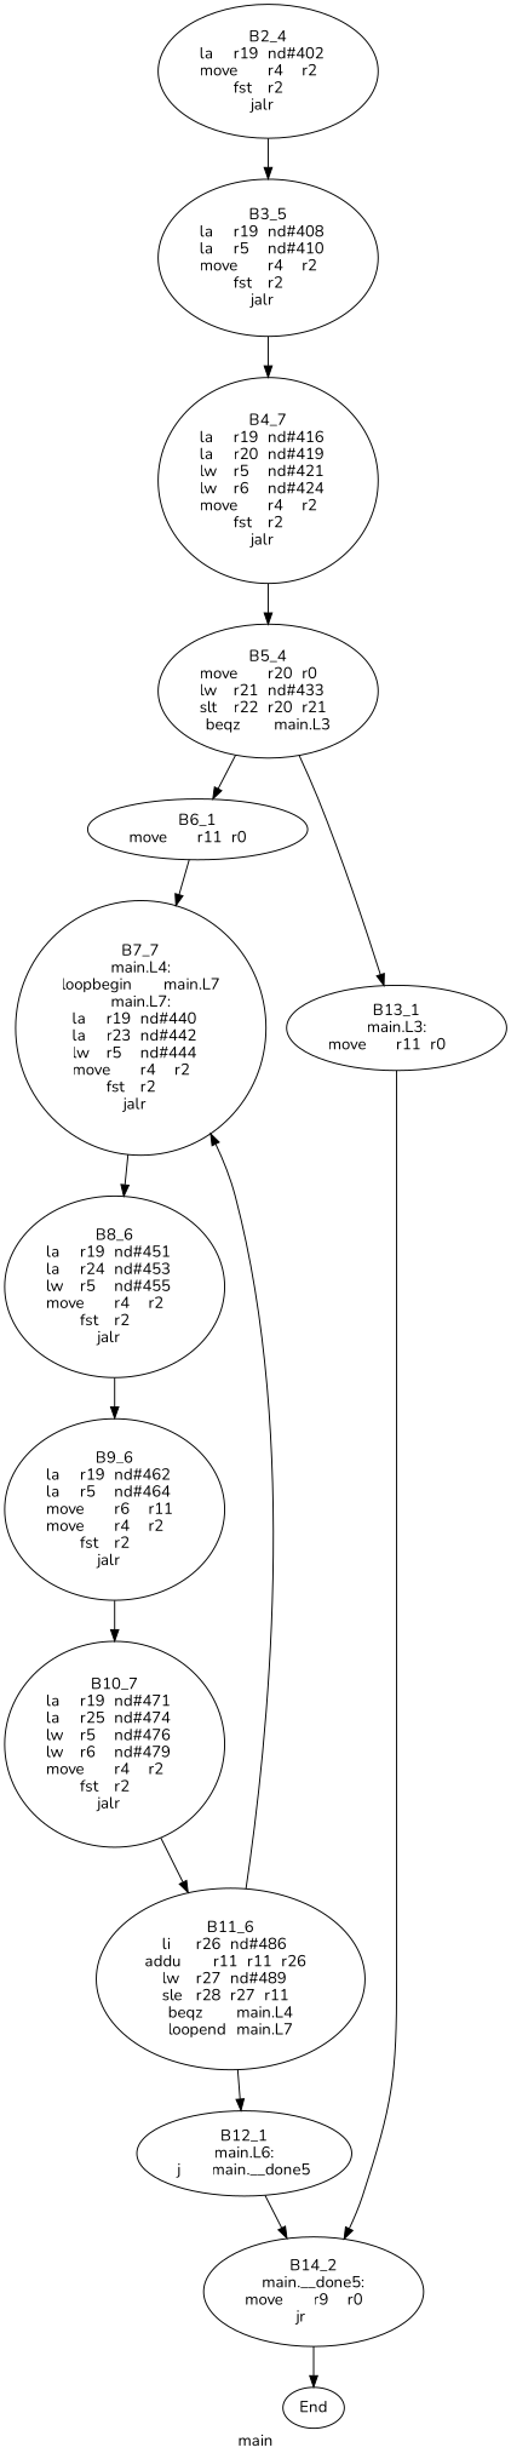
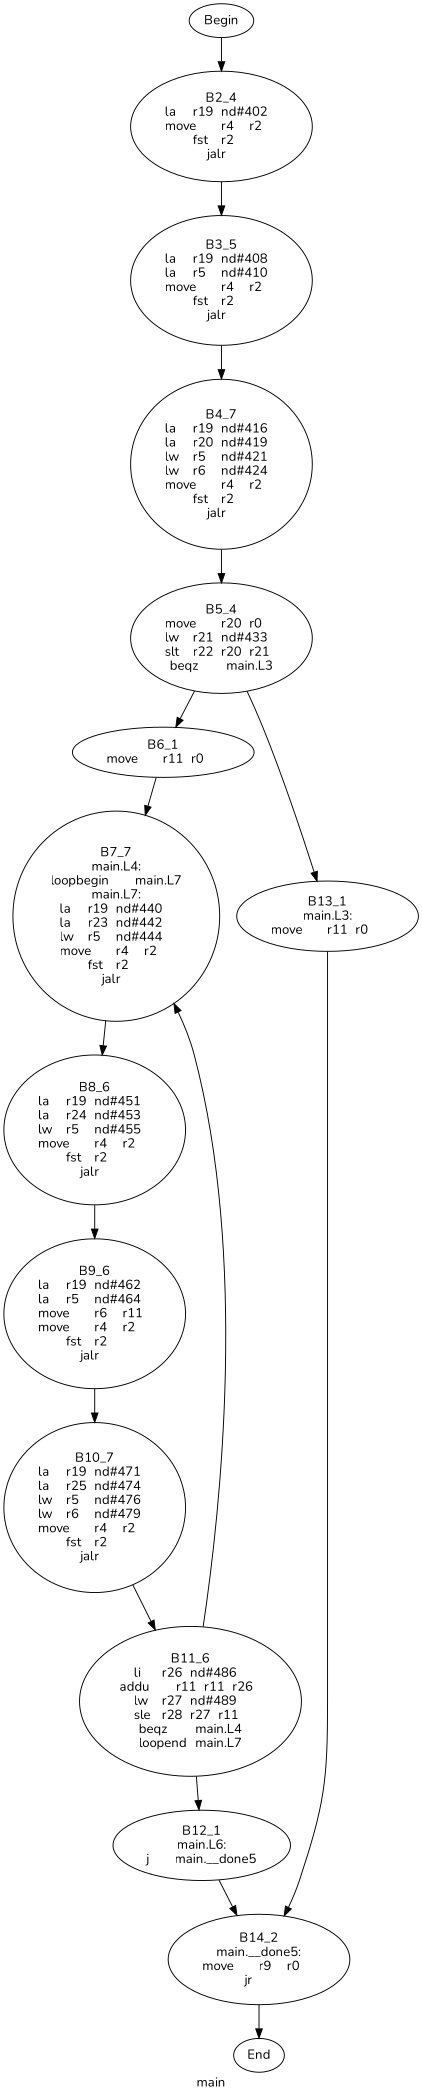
  digraph {
    color=purple
    label=main
    style=dashed
    fontname=Nunito
    node [fontname=Nunito]
    edge [fontname=Nunito]
+   n1 [label=Begin]
    n2 [label="B2_4\nla	r19	nd#402	\nmove	r4	r2	\nfst	r2	\njalr	\n"]
    n3 [label="B3_5\nla	r19	nd#408	\nla	r5	nd#410	\nmove	r4	r2	\nfst	r2	\njalr	\n"]
    n4 [label=End]
    n5 [label="B4_7\nla	r19	nd#416	\nla	r20	nd#419	\nlw	r5	nd#421	\nlw	r6	nd#424	\nmove	r4	r2	\nfst	r2	\njalr	\n"]
    n6 [label="B5_4\nmove	r20	r0	\nlw	r21	nd#433	\nslt	r22	r20	r21	\nbeqz	main.L3\n"]
    n7 [label="B6_1\nmove	r11	r0	\n"]
    n8 [label="B13_1\nmain.L3:\nmove	r11	r0	\n"]
    n9 [label="B7_7\nmain.L4:\nloopbegin	main.L7\nmain.L7:\nla	r19	nd#440	\nla	r23	nd#442	\nlw	r5	nd#444	\nmove	r4	r2	\nfst	r2	\njalr	\n"]
    n10 [label="B14_2\nmain.__done5:\nmove	r9	r0	\njr	\n"]
    n11 [label="B8_6\nla	r19	nd#451	\nla	r24	nd#453	\nlw	r5	nd#455	\nmove	r4	r2	\nfst	r2	\njalr	\n"]
    n12 [label="B9_6\nla	r19	nd#462	\nla	r5	nd#464	\nmove	r6	r11	\nmove	r4	r2	\nfst	r2	\njalr	\n"]
    n13 [label="B10_7\nla	r19	nd#471	\nla	r25	nd#474	\nlw	r5	nd#476	\nlw	r6	nd#479	\nmove	r4	r2	\nfst	r2	\njalr	\n"]
    n14 [label="B11_6\nli	r26	nd#486	\naddu	r11	r11	r26	\nlw	r27	nd#489	\nsle	r28	r27	r11	\nbeqz	main.L4\nloopend	main.L7\n"]
    n15 [label="B12_1\nmain.L6:\nj	main.__done5\n"]
+   n1 -> n2
    n2 -> n3
    n3 -> n5
    n5 -> n6
    n6 -> n7
    n6 -> n8
    n7 -> n9
    n8 -> n10
    n9 -> n11
    n10 -> n4
    n11 -> n12
    n12 -> n13
    n13 -> n14
    n14 -> n9
    n14 -> n15
    n15 -> n10
  }
